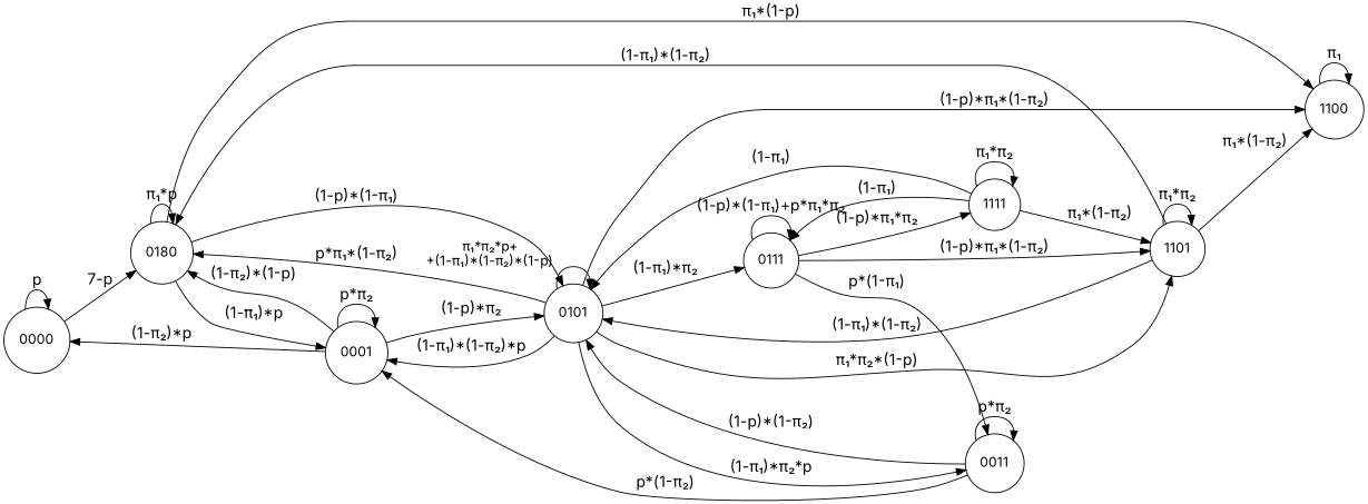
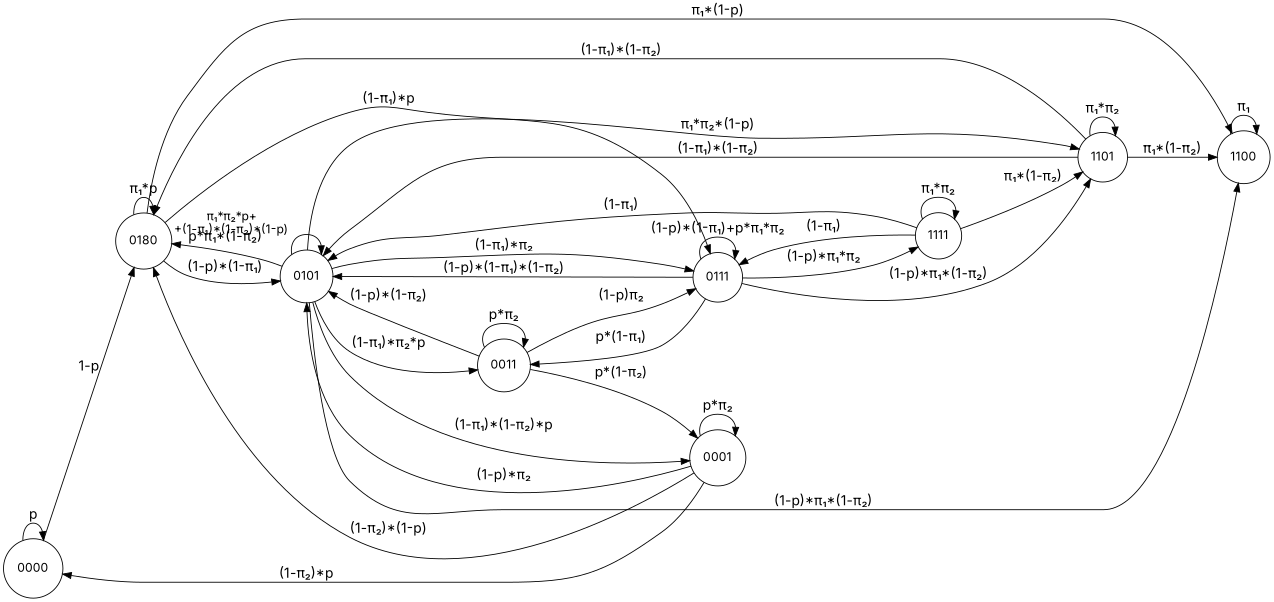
  digraph {
    fontname=Inter
    rankdir=LR
    node [fontname=Inter shape=circle]
    edge [fontname=Inter fontsize=16]
    0000
    n2 [label=0180]
    0001
    0101
    1100
    0011
    0111
    1101
    1111
    0000 -> 0000 [label=p]
-   0000 -> n2 [label="7-p"]
+   0000 -> n2 [label="1-p"]
    n2 -> n2 [label="&pi;₁*p"]
-   n2 -> 0001 [label="(1-&pi;₁)*p"]
+   n2 -> 0111 [label="(1-&pi;₁)*p"]
    n2 -> 0101 [label="(1-p)*(1-&pi;₁)"]
    n2 -> 1100 [label="&pi;₁*(1-p)"]
    0001 -> 0000 [label="(1-&pi;₂)*p"]
    0001 -> n2 [label="(1-&pi;₂)*(1-p)"]
    0001 -> 0001 [label="p*&pi;₂"]
    0001 -> 0101 [label="(1-p)*&pi;₂"]
    0101 -> n2 [label="p*&pi;₁*(1-&pi;₂)"]
    0101 -> 0001 [label="(1-&pi;₁)*(1-&pi;₂)*p"]
    0101 -> 0101 [fontsize=14 headlabel="&pi;₁*&pi;₂*p+\n+(1-&pi;₁)*(1-&pi;₂)*(1-p)" labelangle=70 labeldistance=11]
    0101 -> 1100 [label="(1-p)*&pi;₁*(1-&pi;₂)"]
    0101 -> 0011 [label="(1-&pi;₁)*&pi;₂*p"]
    0101 -> 0111 [label="(1-&pi;₁)*&pi;₂"]
    0101 -> 1101 [label="&pi;₁*&pi;₂*(1-p)"]
    1100 -> 1100 [label="&pi;₁"]
    0011 -> 0001 [label="p*(1-&pi;₂)"]
    0011 -> 0101 [label="(1-p)*(1-&pi;₂)"]
    0011 -> 0011 [label="p*&pi;₂"]
+   0011 -> 0111 [label="(1-p)&pi;₂"]
+   0111 -> 0101 [label="(1-p)*(1-&pi;₁)*(1-&pi;₂)"]
    0111 -> 0011 [label="p*(1-&pi;₁)"]
    0111 -> 0111 [label="(1-p)*(1-&pi;₁)+p*&pi;₁*&pi;₂"]
    0111 -> 1101 [label="(1-p)*&pi;₁*(1-&pi;₂)"]
    0111 -> 1111 [label="(1-p)*&pi;₁*&pi;₂"]
    1101 -> n2 [label="(1-&pi;₁)*(1-&pi;₂)"]
    1101 -> 0101 [label="(1-&pi;₁)*(1-&pi;₂)"]
    1101 -> 1100 [label="&pi;₁*(1-&pi;₂)"]
    1101 -> 1101 [label="&pi;₁*&pi;₂"]
    1111 -> 0101 [label="(1-&pi;₁)"]
    1111 -> 0111 [label="(1-&pi;₁)"]
    1111 -> 1101 [label="&pi;₁*(1-&pi;₂)"]
    1111 -> 1111 [label="&pi;₁*&pi;₂"]
  }
